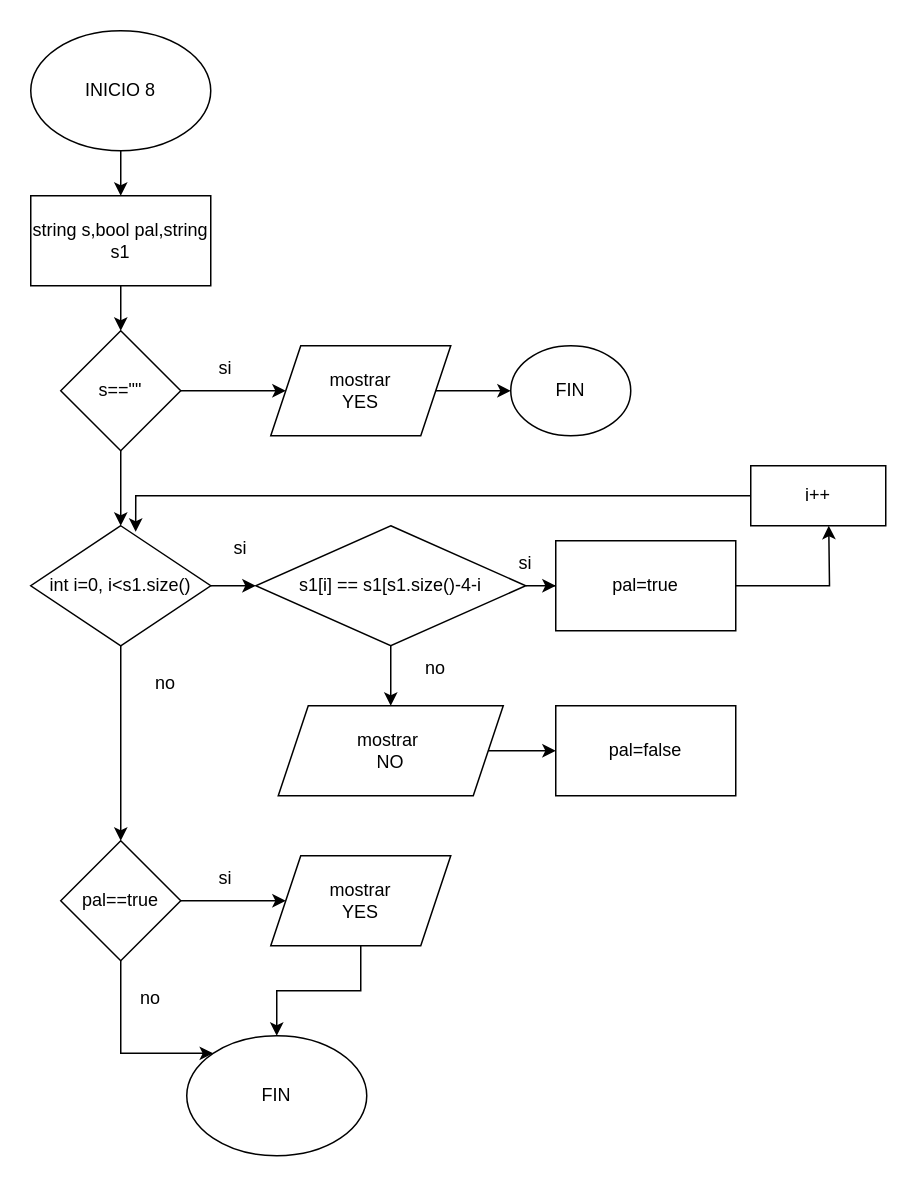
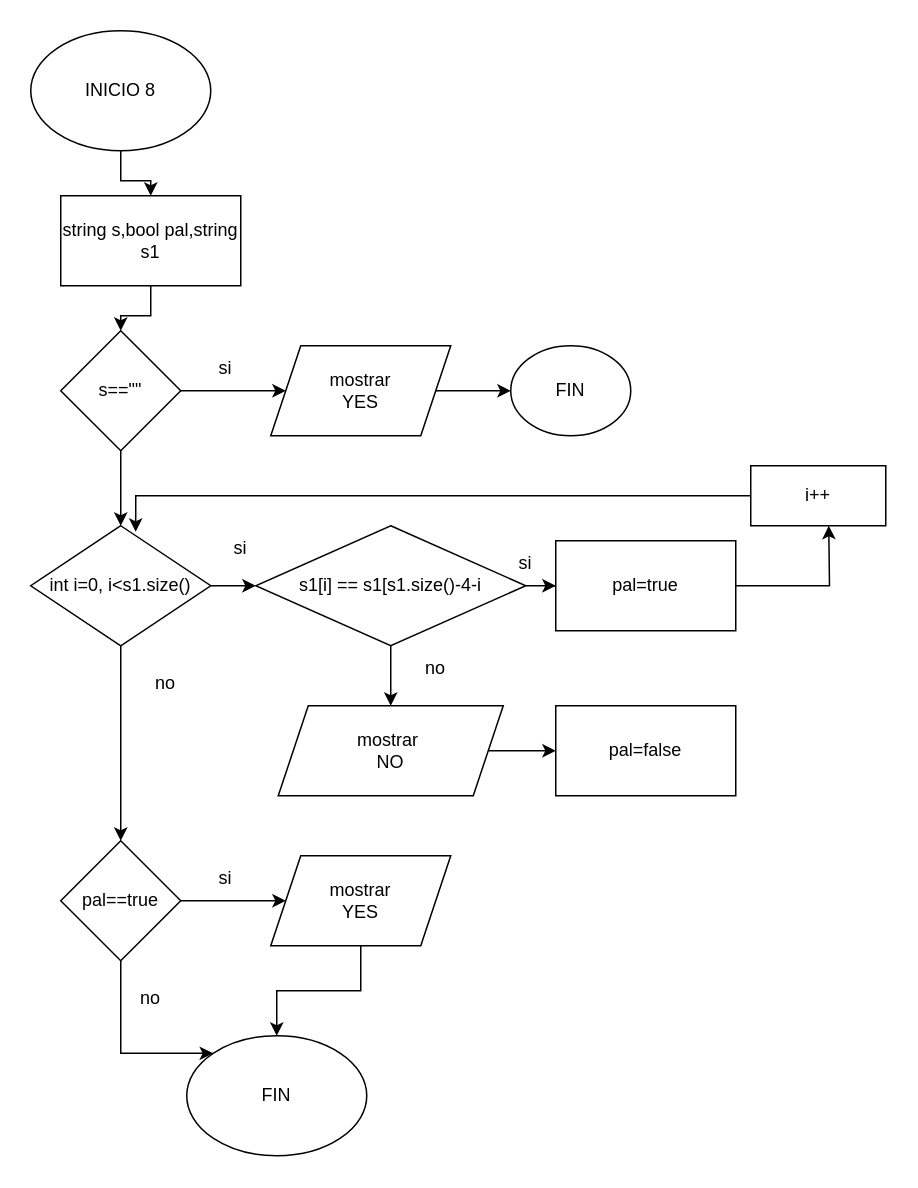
  <mxCell id="0" />
  <mxCell id="1" parent="0" />
  <mxCell id="2" value="" style="edgeStyle=orthogonalEdgeStyle;rounded=0;orthogonalLoop=1;jettySize=auto;html=1;" edge="1" parent="1" source="3" target="5"><mxGeometry relative="1" as="geometry" /></mxCell>
  <mxCell id="3" value="INICIO 8" style="ellipse;whiteSpace=wrap;html=1;" vertex="1" parent="1"><mxGeometry x="20" y="20" width="120" height="80" as="geometry" /></mxCell>
  <mxCell id="4" value="" style="edgeStyle=orthogonalEdgeStyle;rounded=0;orthogonalLoop=1;jettySize=auto;html=1;" edge="1" parent="1" source="5" target="8"><mxGeometry relative="1" as="geometry" /></mxCell>
- <mxCell id="5" value="string s,bool pal,string s1" style="whiteSpace=wrap;html=1;" vertex="1" parent="1"><mxGeometry x="20" y="130" width="120" height="60" as="geometry" /></mxCell>
+ <mxCell id="5" value="string s,bool pal,string s1" style="whiteSpace=wrap;html=1;" vertex="1" parent="1"><mxGeometry x="40" y="130" width="120" height="60" as="geometry" /></mxCell>
  <mxCell id="6" value="" style="edgeStyle=orthogonalEdgeStyle;rounded=0;orthogonalLoop=1;jettySize=auto;html=1;" edge="1" parent="1" source="8" target="10"><mxGeometry relative="1" as="geometry" /></mxCell>
  <mxCell id="7" value="" style="edgeStyle=orthogonalEdgeStyle;rounded=0;orthogonalLoop=1;jettySize=auto;html=1;" edge="1" parent="1" source="8" target="15"><mxGeometry relative="1" as="geometry" /></mxCell>
  <mxCell id="8" value="s==&quot;&quot;" style="rhombus;whiteSpace=wrap;html=1;" vertex="1" parent="1"><mxGeometry x="40" y="220" width="80" height="80" as="geometry" /></mxCell>
  <mxCell id="9" value="" style="edgeStyle=orthogonalEdgeStyle;rounded=0;orthogonalLoop=1;jettySize=auto;html=1;" edge="1" parent="1" source="10" target="11"><mxGeometry relative="1" as="geometry" /></mxCell>
  <mxCell id="10" value="mostrar&lt;div&gt;YES&lt;/div&gt;" style="shape=parallelogram;perimeter=parallelogramPerimeter;whiteSpace=wrap;html=1;fixedSize=1;" vertex="1" parent="1"><mxGeometry x="180" y="230" width="120" height="60" as="geometry" /></mxCell>
  <mxCell id="11" value="FIN" style="ellipse;whiteSpace=wrap;html=1;" vertex="1" parent="1"><mxGeometry x="340" y="230" width="80" height="60" as="geometry" /></mxCell>
  <mxCell id="12" value="si" style="text;html=1;align=center;verticalAlign=middle;whiteSpace=wrap;rounded=0;" vertex="1" parent="1"><mxGeometry x="120" y="230" width="60" height="30" as="geometry" /></mxCell>
  <mxCell id="13" value="" style="edgeStyle=orthogonalEdgeStyle;rounded=0;orthogonalLoop=1;jettySize=auto;html=1;" edge="1" parent="1" source="15" target="18"><mxGeometry relative="1" as="geometry" /></mxCell>
  <mxCell id="14" style="edgeStyle=orthogonalEdgeStyle;rounded=0;orthogonalLoop=1;jettySize=auto;html=1;" edge="1" parent="1" source="15" target="28"><mxGeometry relative="1" as="geometry"><mxPoint x="80" y="590" as="targetPoint" /></mxGeometry></mxCell>
  <mxCell id="15" value="int i=0, i&amp;lt;s1.size()" style="rhombus;whiteSpace=wrap;html=1;" vertex="1" parent="1"><mxGeometry x="20" y="350" width="120" height="80" as="geometry" /></mxCell>
  <mxCell id="16" value="" style="edgeStyle=orthogonalEdgeStyle;rounded=0;orthogonalLoop=1;jettySize=auto;html=1;" edge="1" parent="1" source="18" target="20"><mxGeometry relative="1" as="geometry" /></mxCell>
  <mxCell id="17" value="" style="edgeStyle=orthogonalEdgeStyle;rounded=0;orthogonalLoop=1;jettySize=auto;html=1;" edge="1" parent="1" source="18" target="23"><mxGeometry relative="1" as="geometry" /></mxCell>
  <mxCell id="18" value="s1[i] == s1[s1.size()-4-i" style="rhombus;whiteSpace=wrap;html=1;" vertex="1" parent="1"><mxGeometry x="170" y="350" width="180" height="80" as="geometry" /></mxCell>
  <mxCell id="19" value="" style="edgeStyle=orthogonalEdgeStyle;rounded=0;orthogonalLoop=1;jettySize=auto;html=1;" edge="1" parent="1" source="20" target="21"><mxGeometry relative="1" as="geometry" /></mxCell>
  <mxCell id="20" value="mostrar&amp;nbsp;&lt;div&gt;NO&lt;/div&gt;" style="shape=parallelogram;perimeter=parallelogramPerimeter;whiteSpace=wrap;html=1;fixedSize=1;" vertex="1" parent="1"><mxGeometry x="185" y="470" width="150" height="60" as="geometry" /></mxCell>
  <mxCell id="21" value="pal=false" style="whiteSpace=wrap;html=1;" vertex="1" parent="1"><mxGeometry x="370" y="470" width="120" height="60" as="geometry" /></mxCell>
  <mxCell id="22" style="edgeStyle=orthogonalEdgeStyle;rounded=0;orthogonalLoop=1;jettySize=auto;html=1;" edge="1" parent="1" source="23"><mxGeometry relative="1" as="geometry"><mxPoint x="552" y="350" as="targetPoint" /></mxGeometry></mxCell>
  <mxCell id="23" value="pal=true" style="whiteSpace=wrap;html=1;" vertex="1" parent="1"><mxGeometry x="370" y="360" width="120" height="60" as="geometry" /></mxCell>
  <mxCell id="24" value="i++" style="rounded=0;whiteSpace=wrap;html=1;" vertex="1" parent="1"><mxGeometry x="500" y="310" width="90" height="40" as="geometry" /></mxCell>
  <mxCell id="25" style="edgeStyle=orthogonalEdgeStyle;rounded=0;orthogonalLoop=1;jettySize=auto;html=1;entryX=0.583;entryY=0.05;entryDx=0;entryDy=0;entryPerimeter=0;" edge="1" parent="1" source="24" target="15"><mxGeometry relative="1" as="geometry"><Array as="points"><mxPoint x="90" y="330" /></Array></mxGeometry></mxCell>
  <mxCell id="26" value="" style="edgeStyle=orthogonalEdgeStyle;rounded=0;orthogonalLoop=1;jettySize=auto;html=1;" edge="1" parent="1" source="28" target="34"><mxGeometry relative="1" as="geometry" /></mxCell>
  <mxCell id="27" style="edgeStyle=orthogonalEdgeStyle;rounded=0;orthogonalLoop=1;jettySize=auto;html=1;entryX=0;entryY=0;entryDx=0;entryDy=0;" edge="1" parent="1" source="28" target="35"><mxGeometry relative="1" as="geometry"><Array as="points"><mxPoint x="80" y="702" /></Array></mxGeometry></mxCell>
  <mxCell id="28" value="pal==true" style="rhombus;whiteSpace=wrap;html=1;" vertex="1" parent="1"><mxGeometry x="40" y="560" width="80" height="80" as="geometry" /></mxCell>
  <mxCell id="29" value="si" style="text;html=1;align=center;verticalAlign=middle;whiteSpace=wrap;rounded=0;" vertex="1" parent="1"><mxGeometry x="130" y="350" width="60" height="30" as="geometry" /></mxCell>
  <mxCell id="30" value="si" style="text;html=1;align=center;verticalAlign=middle;whiteSpace=wrap;rounded=0;" vertex="1" parent="1"><mxGeometry x="320" y="360" width="60" height="30" as="geometry" /></mxCell>
  <mxCell id="31" value="no" style="text;html=1;align=center;verticalAlign=middle;whiteSpace=wrap;rounded=0;" vertex="1" parent="1"><mxGeometry x="260" y="430" width="60" height="30" as="geometry" /></mxCell>
  <mxCell id="32" value="no" style="text;html=1;align=center;verticalAlign=middle;whiteSpace=wrap;rounded=0;" vertex="1" parent="1"><mxGeometry x="80" y="440" width="60" height="30" as="geometry" /></mxCell>
  <mxCell id="33" style="edgeStyle=orthogonalEdgeStyle;rounded=0;orthogonalLoop=1;jettySize=auto;html=1;" edge="1" parent="1" source="34" target="35"><mxGeometry relative="1" as="geometry" /></mxCell>
  <mxCell id="34" value="mostrar&lt;div&gt;YES&lt;/div&gt;" style="shape=parallelogram;perimeter=parallelogramPerimeter;whiteSpace=wrap;html=1;fixedSize=1;" vertex="1" parent="1"><mxGeometry x="180" y="570" width="120" height="60" as="geometry" /></mxCell>
  <mxCell id="35" value="FIN" style="ellipse;whiteSpace=wrap;html=1;" vertex="1" parent="1"><mxGeometry x="124" y="690" width="120" height="80" as="geometry" /></mxCell>
  <mxCell id="36" value="si" style="text;html=1;align=center;verticalAlign=middle;whiteSpace=wrap;rounded=0;" vertex="1" parent="1"><mxGeometry x="120" y="570" width="60" height="30" as="geometry" /></mxCell>
  <mxCell id="37" value="no" style="text;html=1;align=center;verticalAlign=middle;whiteSpace=wrap;rounded=0;" vertex="1" parent="1"><mxGeometry x="70" y="650" width="60" height="30" as="geometry" /></mxCell>
